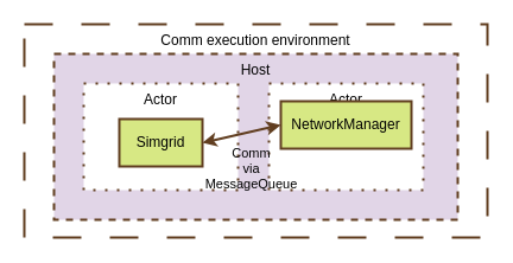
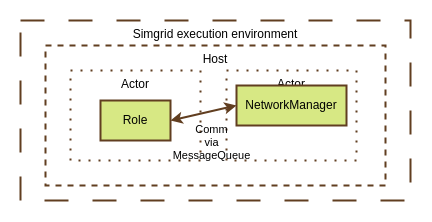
  <mxCell id="0" />
  <mxCell id="1" parent="0" />
- <mxCell id="2" value="Comm execution environment" style="rounded=0;whiteSpace=wrap;html=1;verticalAlign=top;dashed=1;dashPattern=12 12;strokeColor=#613E20;strokeWidth=2;" parent="1" vertex="1"><mxGeometry x="20" y="20" width="390" height="180" as="geometry" /></mxCell>
- <mxCell id="3" value="Host" style="rounded=0;whiteSpace=wrap;html=1;dashed=1;verticalAlign=top;strokeColor=#613E20;strokeWidth=2;fillColor=#e1d5e7;" parent="1" vertex="1"><mxGeometry x="45" y="45" width="340" height="140" as="geometry" /></mxCell>
+ <mxCell id="2" value="Simgrid execution environment" style="rounded=0;whiteSpace=wrap;html=1;verticalAlign=top;dashed=1;dashPattern=12 12;strokeColor=#613E20;strokeWidth=2;" parent="1" vertex="1"><mxGeometry x="20" y="20" width="390" height="180" as="geometry" /></mxCell>
+ <mxCell id="3" value="Host" style="rounded=0;whiteSpace=wrap;html=1;dashed=1;verticalAlign=top;strokeColor=#613E20;strokeWidth=2;" parent="1" vertex="1"><mxGeometry x="45" y="45" width="340" height="140" as="geometry" /></mxCell>
  <mxCell id="4" value="Actor" style="rounded=0;whiteSpace=wrap;html=1;dashed=1;verticalAlign=top;dashPattern=1 4;strokeColor=#613E20;strokeWidth=2;" parent="1" vertex="1"><mxGeometry x="70" y="70" width="130" height="90" as="geometry" /></mxCell>
- <mxCell id="5" value="Simgrid" style="rounded=0;whiteSpace=wrap;html=1;fillColor=#D7E884;strokeColor=#613E20;strokeWidth=2;" parent="1" vertex="1"><mxGeometry x="100" y="100" width="70" height="40" as="geometry" /></mxCell>
+ <mxCell id="5" value="Role" style="rounded=0;whiteSpace=wrap;html=1;fillColor=#D7E884;strokeColor=#613E20;strokeWidth=2;" parent="1" vertex="1"><mxGeometry x="100" y="100" width="70" height="40" as="geometry" /></mxCell>
  <mxCell id="6" value="Actor" style="rounded=0;whiteSpace=wrap;html=1;dashed=1;verticalAlign=top;dashPattern=1 4;strokeColor=#613E20;strokeWidth=2;" parent="1" vertex="1"><mxGeometry x="226" y="70" width="130" height="90" as="geometry" /></mxCell>
  <mxCell id="7" value="NetworkManager" style="rounded=0;whiteSpace=wrap;html=1;fillColor=#D7E884;strokeColor=#613E20;strokeWidth=2;" parent="1" vertex="1"><mxGeometry x="236" y="85" width="110" height="40" as="geometry" /></mxCell>
  <mxCell id="8" value="" style="endArrow=classic;startArrow=classic;html=1;rounded=0;exitX=1;exitY=0.5;exitDx=0;exitDy=0;entryX=0;entryY=0.5;entryDx=0;entryDy=0;strokeColor=#613E20;strokeWidth=2;" parent="1" source="5" target="7" edge="1"><mxGeometry width="50" height="50" relative="1" as="geometry"><mxPoint x="230" y="130" as="sourcePoint" /><mxPoint x="280" y="80" as="targetPoint" /></mxGeometry></mxCell>
  <mxCell id="9" value="Comm&lt;div&gt;via&lt;/div&gt;&lt;div&gt;MessageQueue&lt;/div&gt;" style="edgeLabel;html=1;align=center;verticalAlign=middle;resizable=0;points=[];fontColor=default;labelBackgroundColor=none;" parent="8" vertex="1" connectable="0"><mxGeometry x="0.209" y="-1" relative="1" as="geometry"><mxPoint y="30" as="offset" /></mxGeometry></mxCell>
